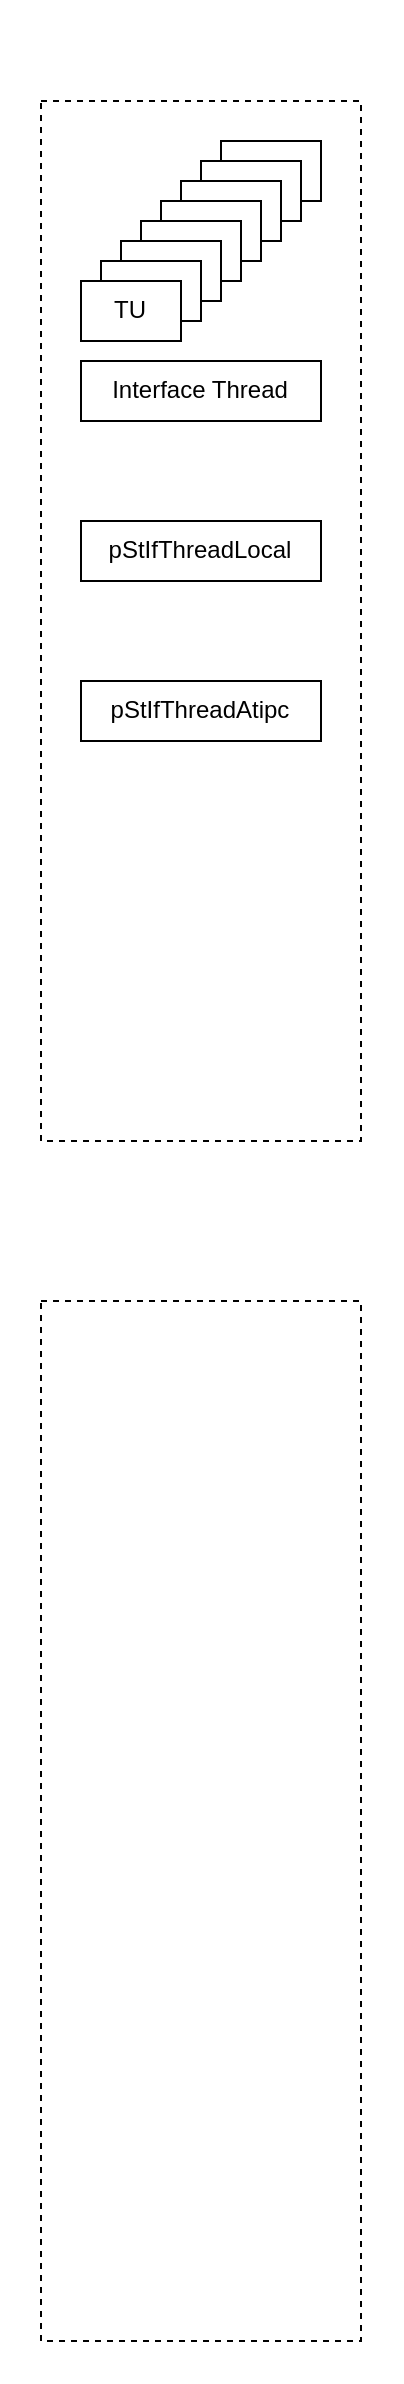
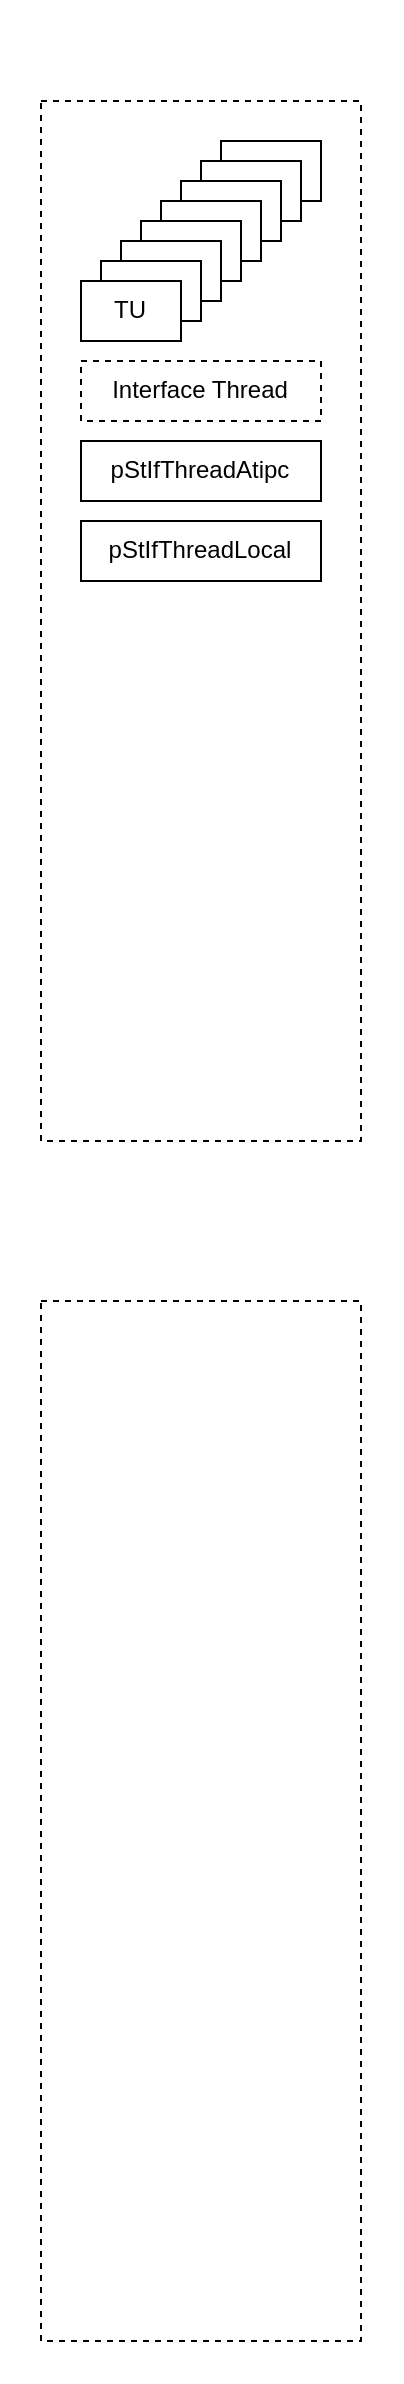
  <mxCell id="0" />
  <mxCell id="1" parent="0" />
  <mxCell id="2" value="" style="group" vertex="1" connectable="0" parent="1"><mxGeometry x="20" y="620" width="160" height="550" as="geometry" /></mxCell>
  <mxCell id="3" value="" style="rounded=0;whiteSpace=wrap;html=1;dashed=1;" vertex="1" parent="2"><mxGeometry y="30" width="160" height="520" as="geometry" /></mxCell>
  <mxCell id="4" value="" style="group" vertex="1" connectable="0" parent="1"><mxGeometry x="20" y="20" width="160" height="550" as="geometry" /></mxCell>
  <mxCell id="5" value="" style="rounded=0;whiteSpace=wrap;html=1;dashed=1;" vertex="1" parent="4"><mxGeometry y="30" width="160.0" height="520" as="geometry" /></mxCell>
  <mxCell id="6" value="TU" style="rounded=0;whiteSpace=wrap;html=1;" vertex="1" parent="4"><mxGeometry x="90" y="50" width="50" height="30" as="geometry" /></mxCell>
  <mxCell id="7" value="TU" style="rounded=0;whiteSpace=wrap;html=1;" vertex="1" parent="4"><mxGeometry x="80" y="60" width="50" height="30" as="geometry" /></mxCell>
  <mxCell id="8" value="TU" style="rounded=0;whiteSpace=wrap;html=1;" vertex="1" parent="4"><mxGeometry x="70" y="70" width="50" height="30" as="geometry" /></mxCell>
  <mxCell id="9" value="TU" style="rounded=0;whiteSpace=wrap;html=1;" vertex="1" parent="4"><mxGeometry x="60" y="80" width="50" height="30" as="geometry" /></mxCell>
  <mxCell id="10" value="TU" style="rounded=0;whiteSpace=wrap;html=1;" vertex="1" parent="4"><mxGeometry x="50" y="90" width="50" height="30" as="geometry" /></mxCell>
  <mxCell id="11" value="TU" style="rounded=0;whiteSpace=wrap;html=1;" vertex="1" parent="4"><mxGeometry x="40" y="100" width="50" height="30" as="geometry" /></mxCell>
  <mxCell id="12" value="TU" style="rounded=0;whiteSpace=wrap;html=1;" vertex="1" parent="4"><mxGeometry x="30" y="110" width="50" height="30" as="geometry" /></mxCell>
  <mxCell id="13" value="TU" style="rounded=0;whiteSpace=wrap;html=1;" vertex="1" parent="4"><mxGeometry x="20" y="120" width="50" height="30" as="geometry" /></mxCell>
- <mxCell id="14" value="Interface Thread" style="rounded=0;whiteSpace=wrap;html=1;" vertex="1" parent="4"><mxGeometry x="20" y="160" width="120" height="30" as="geometry" /></mxCell>
+ <mxCell id="14" value="Interface Thread" style="rounded=0;whiteSpace=wrap;html=1;dashed=1;" vertex="1" parent="4"><mxGeometry x="20" y="160" width="120" height="30" as="geometry" /></mxCell>
  <mxCell id="15" value="pStIfThreadLocal" style="rounded=0;whiteSpace=wrap;html=1;" vertex="1" parent="4"><mxGeometry x="20" y="240" width="120" height="30" as="geometry" /></mxCell>
- <mxCell id="16" value="pStIfThreadAtipc" style="rounded=0;whiteSpace=wrap;html=1;" vertex="1" parent="4"><mxGeometry x="20" y="320" width="120" height="30" as="geometry" /></mxCell>
+ <mxCell id="16" value="pStIfThreadAtipc" style="rounded=0;whiteSpace=wrap;html=1;" vertex="1" parent="4"><mxGeometry x="20" y="200" width="120" height="30" as="geometry" /></mxCell>
